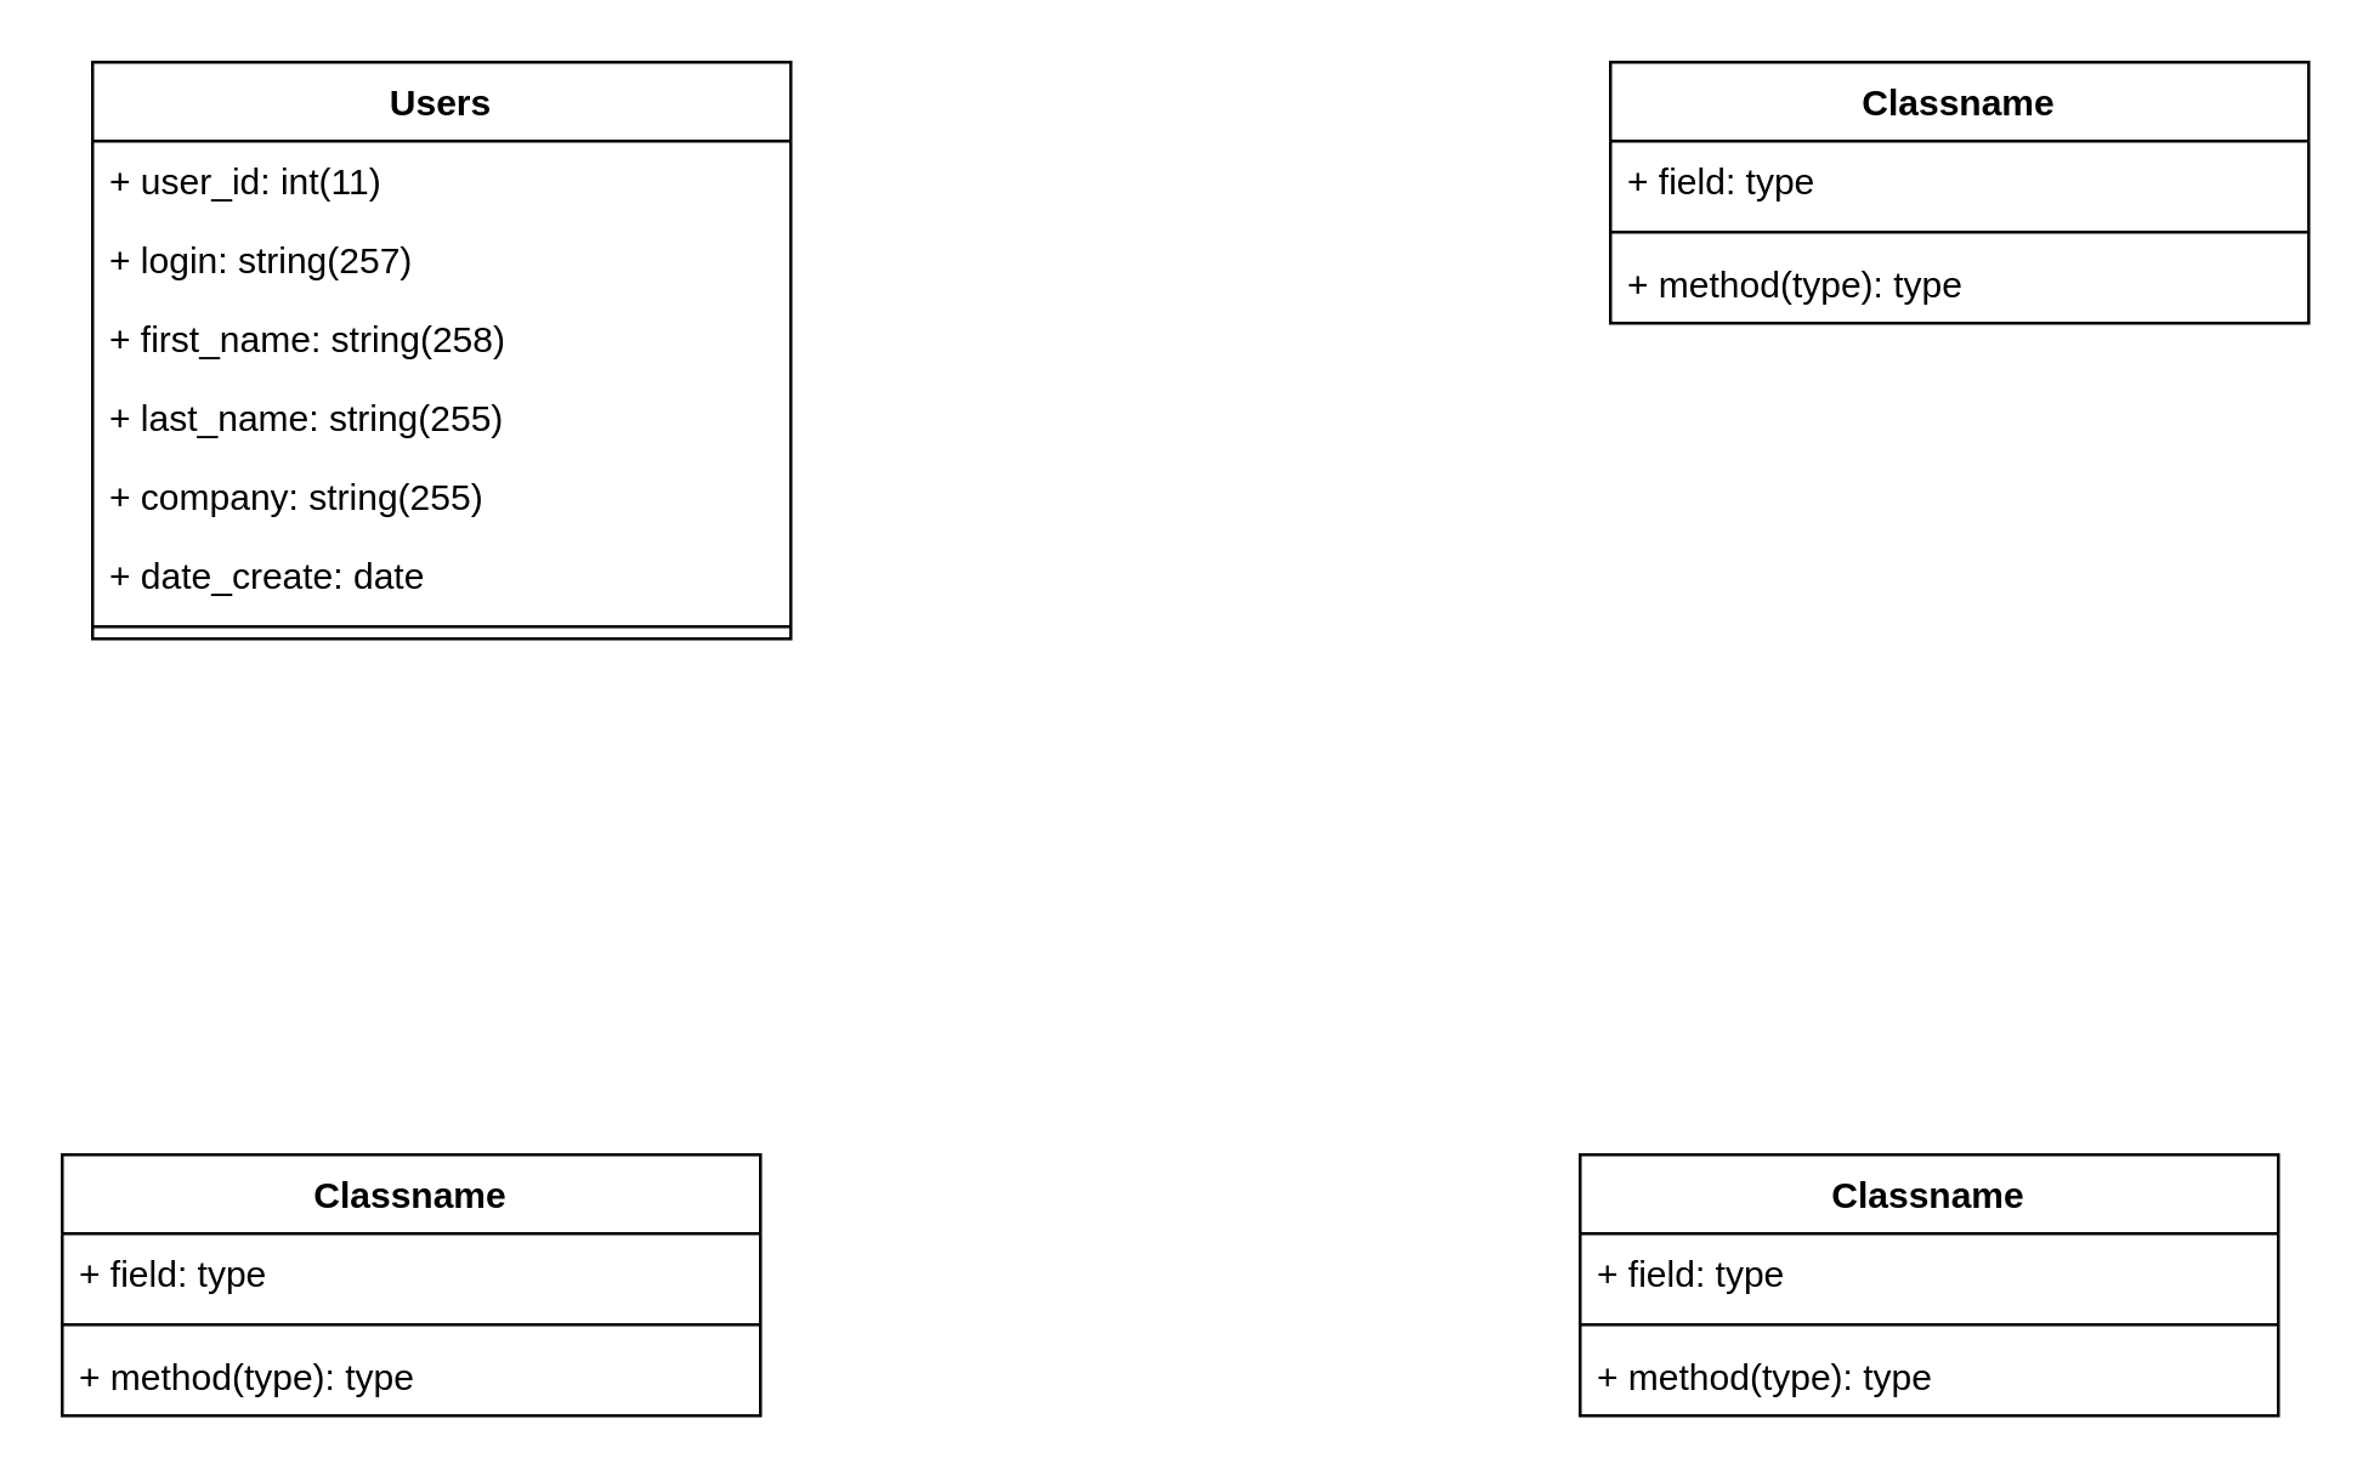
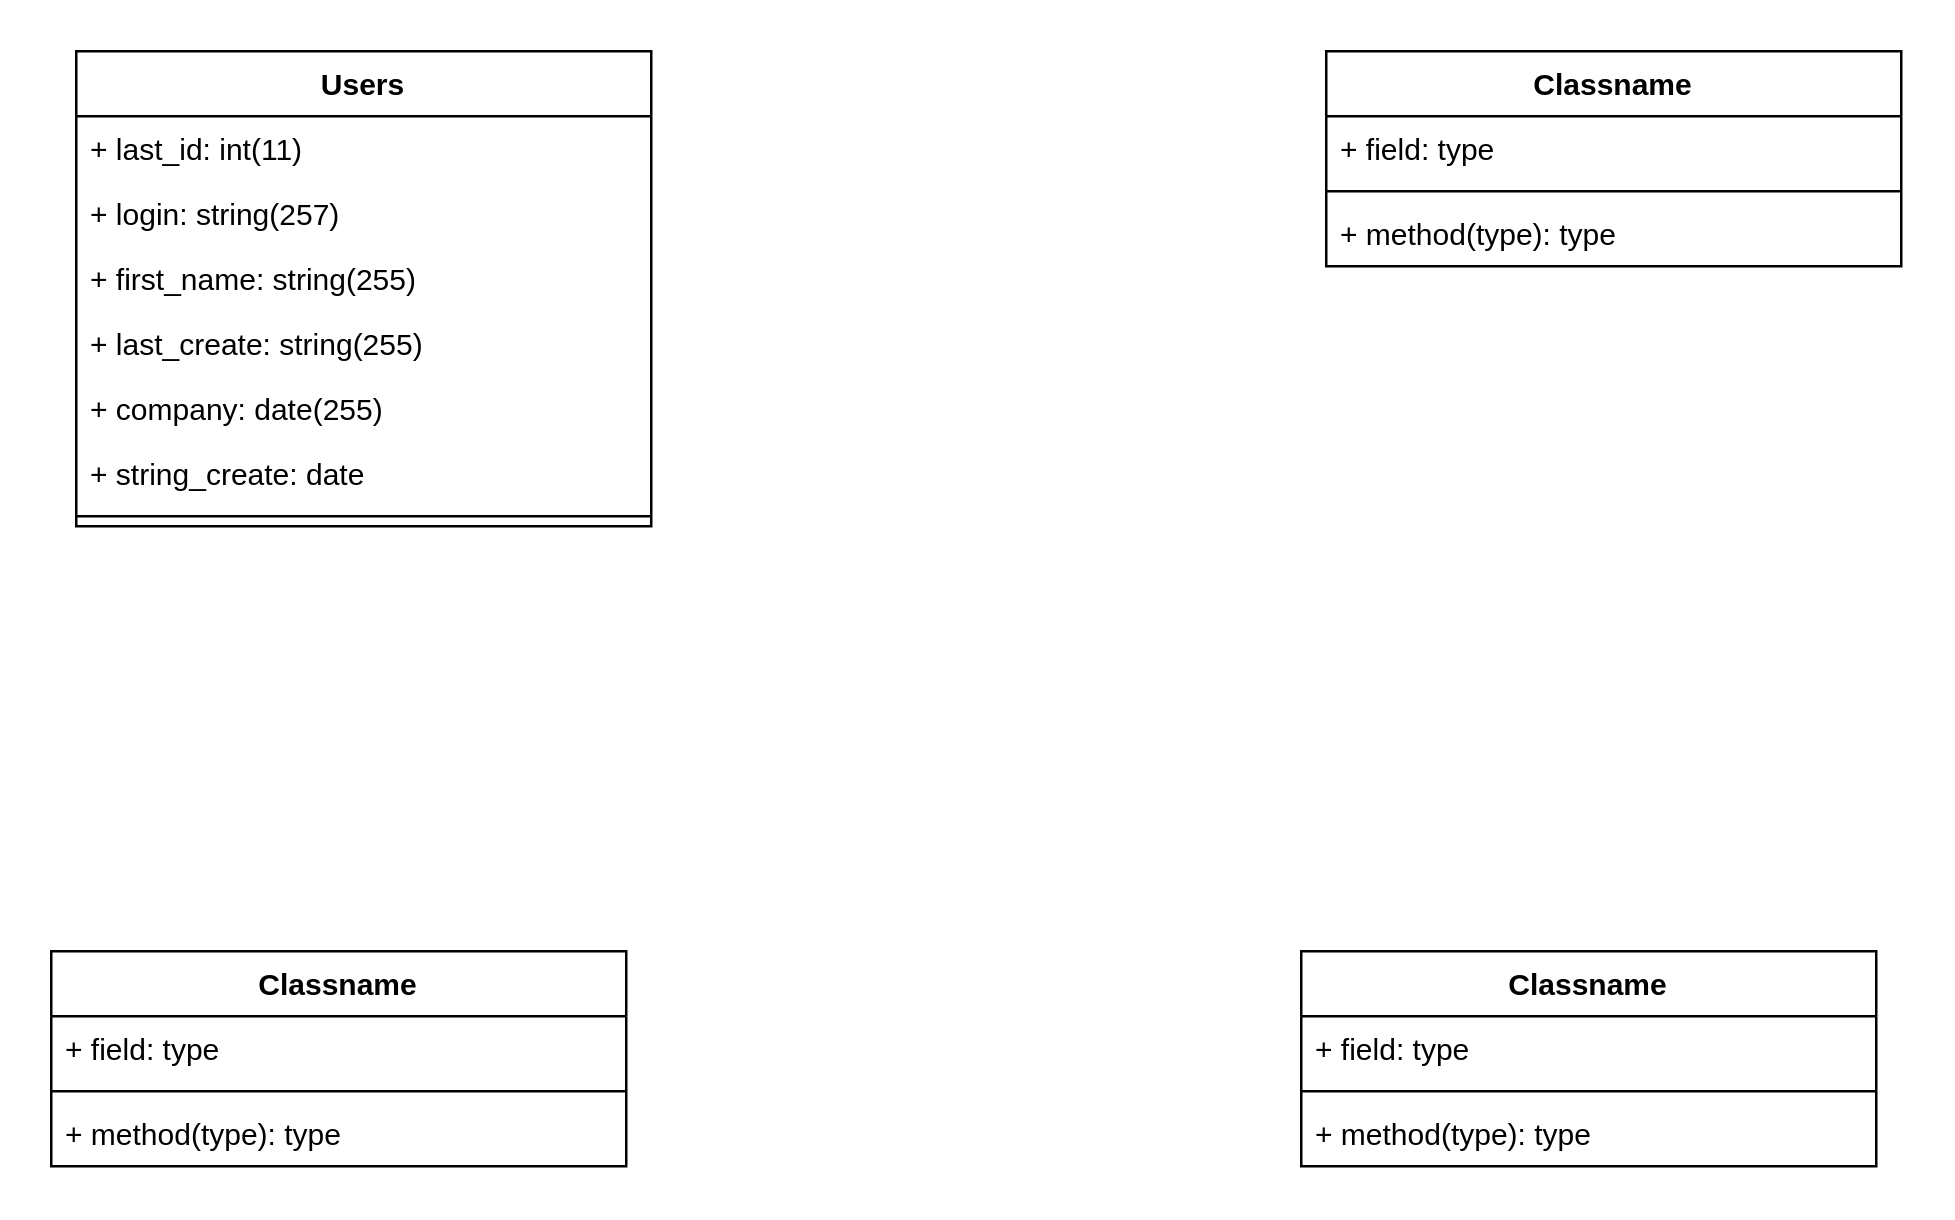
  <mxCell id="0" />
  <mxCell id="1" parent="0" />
  <mxCell id="2" value="Users" style="swimlane;fontStyle=1;align=center;verticalAlign=top;childLayout=stackLayout;horizontal=1;startSize=26;horizontalStack=0;resizeParent=1;resizeParentMax=0;resizeLast=0;collapsible=1;marginBottom=0;" vertex="1" parent="1"><mxGeometry x="30" y="20" width="230" height="190" as="geometry" /></mxCell>
- <mxCell id="3" value="+ user_id: int(11)" style="text;strokeColor=none;fillColor=none;align=left;verticalAlign=top;spacingLeft=4;spacingRight=4;overflow=hidden;rotatable=0;points=[[0,0.5],[1,0.5]];portConstraint=eastwest;" vertex="1" parent="2"><mxGeometry y="26" width="230" height="26" as="geometry" /></mxCell>
+ <mxCell id="3" value="+ last_id: int(11)" style="text;strokeColor=none;fillColor=none;align=left;verticalAlign=top;spacingLeft=4;spacingRight=4;overflow=hidden;rotatable=0;points=[[0,0.5],[1,0.5]];portConstraint=eastwest;" vertex="1" parent="2"><mxGeometry y="26" width="230" height="26" as="geometry" /></mxCell>
  <mxCell id="4" value="+ login: string(257)" style="text;strokeColor=none;fillColor=none;align=left;verticalAlign=top;spacingLeft=4;spacingRight=4;overflow=hidden;rotatable=0;points=[[0,0.5],[1,0.5]];portConstraint=eastwest;" vertex="1" parent="2"><mxGeometry y="52" width="230" height="26" as="geometry" /></mxCell>
- <mxCell id="5" value="+ first_name: string(258)" style="text;strokeColor=none;fillColor=none;align=left;verticalAlign=top;spacingLeft=4;spacingRight=4;overflow=hidden;rotatable=0;points=[[0,0.5],[1,0.5]];portConstraint=eastwest;" vertex="1" parent="2"><mxGeometry y="78" width="230" height="26" as="geometry" /></mxCell>
- <mxCell id="6" value="+ last_name: string(255)" style="text;strokeColor=none;fillColor=none;align=left;verticalAlign=top;spacingLeft=4;spacingRight=4;overflow=hidden;rotatable=0;points=[[0,0.5],[1,0.5]];portConstraint=eastwest;" vertex="1" parent="2"><mxGeometry y="104" width="230" height="26" as="geometry" /></mxCell>
- <mxCell id="7" value="+ company: string(255)" style="text;strokeColor=none;fillColor=none;align=left;verticalAlign=top;spacingLeft=4;spacingRight=4;overflow=hidden;rotatable=0;points=[[0,0.5],[1,0.5]];portConstraint=eastwest;" vertex="1" parent="2"><mxGeometry y="130" width="230" height="26" as="geometry" /></mxCell>
- <mxCell id="8" value="+ date_create: date" style="text;strokeColor=none;fillColor=none;align=left;verticalAlign=top;spacingLeft=4;spacingRight=4;overflow=hidden;rotatable=0;points=[[0,0.5],[1,0.5]];portConstraint=eastwest;" vertex="1" parent="2"><mxGeometry y="156" width="230" height="26" as="geometry" /></mxCell>
+ <mxCell id="5" value="+ first_name: string(255)" style="text;strokeColor=none;fillColor=none;align=left;verticalAlign=top;spacingLeft=4;spacingRight=4;overflow=hidden;rotatable=0;points=[[0,0.5],[1,0.5]];portConstraint=eastwest;" vertex="1" parent="2"><mxGeometry y="78" width="230" height="26" as="geometry" /></mxCell>
+ <mxCell id="6" value="+ last_create: string(255)" style="text;strokeColor=none;fillColor=none;align=left;verticalAlign=top;spacingLeft=4;spacingRight=4;overflow=hidden;rotatable=0;points=[[0,0.5],[1,0.5]];portConstraint=eastwest;" vertex="1" parent="2"><mxGeometry y="104" width="230" height="26" as="geometry" /></mxCell>
+ <mxCell id="7" value="+ company: date(255)" style="text;strokeColor=none;fillColor=none;align=left;verticalAlign=top;spacingLeft=4;spacingRight=4;overflow=hidden;rotatable=0;points=[[0,0.5],[1,0.5]];portConstraint=eastwest;" vertex="1" parent="2"><mxGeometry y="130" width="230" height="26" as="geometry" /></mxCell>
+ <mxCell id="8" value="+ string_create: date" style="text;strokeColor=none;fillColor=none;align=left;verticalAlign=top;spacingLeft=4;spacingRight=4;overflow=hidden;rotatable=0;points=[[0,0.5],[1,0.5]];portConstraint=eastwest;" vertex="1" parent="2"><mxGeometry y="156" width="230" height="26" as="geometry" /></mxCell>
  <mxCell id="9" value="" style="line;strokeWidth=1;fillColor=none;align=left;verticalAlign=middle;spacingTop=-1;spacingLeft=3;spacingRight=3;rotatable=0;labelPosition=right;points=[];portConstraint=eastwest;strokeColor=inherit;" vertex="1" parent="2"><mxGeometry y="182" width="230" height="8" as="geometry" /></mxCell>
  <mxCell id="10" value="Classname" style="swimlane;fontStyle=1;align=center;verticalAlign=top;childLayout=stackLayout;horizontal=1;startSize=26;horizontalStack=0;resizeParent=1;resizeParentMax=0;resizeLast=0;collapsible=1;marginBottom=0;" vertex="1" parent="1"><mxGeometry x="20" y="380" width="230" height="86" as="geometry" /></mxCell>
  <mxCell id="11" value="+ field: type" style="text;strokeColor=none;fillColor=none;align=left;verticalAlign=top;spacingLeft=4;spacingRight=4;overflow=hidden;rotatable=0;points=[[0,0.5],[1,0.5]];portConstraint=eastwest;" vertex="1" parent="10"><mxGeometry y="26" width="230" height="26" as="geometry" /></mxCell>
  <mxCell id="12" value="" style="line;strokeWidth=1;fillColor=none;align=left;verticalAlign=middle;spacingTop=-1;spacingLeft=3;spacingRight=3;rotatable=0;labelPosition=right;points=[];portConstraint=eastwest;strokeColor=inherit;" vertex="1" parent="10"><mxGeometry y="52" width="230" height="8" as="geometry" /></mxCell>
  <mxCell id="13" value="+ method(type): type" style="text;strokeColor=none;fillColor=none;align=left;verticalAlign=top;spacingLeft=4;spacingRight=4;overflow=hidden;rotatable=0;points=[[0,0.5],[1,0.5]];portConstraint=eastwest;" vertex="1" parent="10"><mxGeometry y="60" width="230" height="26" as="geometry" /></mxCell>
  <mxCell id="14" value="Classname" style="swimlane;fontStyle=1;align=center;verticalAlign=top;childLayout=stackLayout;horizontal=1;startSize=26;horizontalStack=0;resizeParent=1;resizeParentMax=0;resizeLast=0;collapsible=1;marginBottom=0;" vertex="1" parent="1"><mxGeometry x="520" y="380" width="230" height="86" as="geometry" /></mxCell>
  <mxCell id="15" value="+ field: type" style="text;strokeColor=none;fillColor=none;align=left;verticalAlign=top;spacingLeft=4;spacingRight=4;overflow=hidden;rotatable=0;points=[[0,0.5],[1,0.5]];portConstraint=eastwest;" vertex="1" parent="14"><mxGeometry y="26" width="230" height="26" as="geometry" /></mxCell>
  <mxCell id="16" value="" style="line;strokeWidth=1;fillColor=none;align=left;verticalAlign=middle;spacingTop=-1;spacingLeft=3;spacingRight=3;rotatable=0;labelPosition=right;points=[];portConstraint=eastwest;strokeColor=inherit;" vertex="1" parent="14"><mxGeometry y="52" width="230" height="8" as="geometry" /></mxCell>
  <mxCell id="17" value="+ method(type): type" style="text;strokeColor=none;fillColor=none;align=left;verticalAlign=top;spacingLeft=4;spacingRight=4;overflow=hidden;rotatable=0;points=[[0,0.5],[1,0.5]];portConstraint=eastwest;" vertex="1" parent="14"><mxGeometry y="60" width="230" height="26" as="geometry" /></mxCell>
  <mxCell id="18" value="Classname" style="swimlane;fontStyle=1;align=center;verticalAlign=top;childLayout=stackLayout;horizontal=1;startSize=26;horizontalStack=0;resizeParent=1;resizeParentMax=0;resizeLast=0;collapsible=1;marginBottom=0;" vertex="1" parent="1"><mxGeometry x="530" y="20" width="230" height="86" as="geometry" /></mxCell>
  <mxCell id="19" value="+ field: type" style="text;strokeColor=none;fillColor=none;align=left;verticalAlign=top;spacingLeft=4;spacingRight=4;overflow=hidden;rotatable=0;points=[[0,0.5],[1,0.5]];portConstraint=eastwest;" vertex="1" parent="18"><mxGeometry y="26" width="230" height="26" as="geometry" /></mxCell>
  <mxCell id="20" value="" style="line;strokeWidth=1;fillColor=none;align=left;verticalAlign=middle;spacingTop=-1;spacingLeft=3;spacingRight=3;rotatable=0;labelPosition=right;points=[];portConstraint=eastwest;strokeColor=inherit;" vertex="1" parent="18"><mxGeometry y="52" width="230" height="8" as="geometry" /></mxCell>
  <mxCell id="21" value="+ method(type): type" style="text;strokeColor=none;fillColor=none;align=left;verticalAlign=top;spacingLeft=4;spacingRight=4;overflow=hidden;rotatable=0;points=[[0,0.5],[1,0.5]];portConstraint=eastwest;" vertex="1" parent="18"><mxGeometry y="60" width="230" height="26" as="geometry" /></mxCell>
